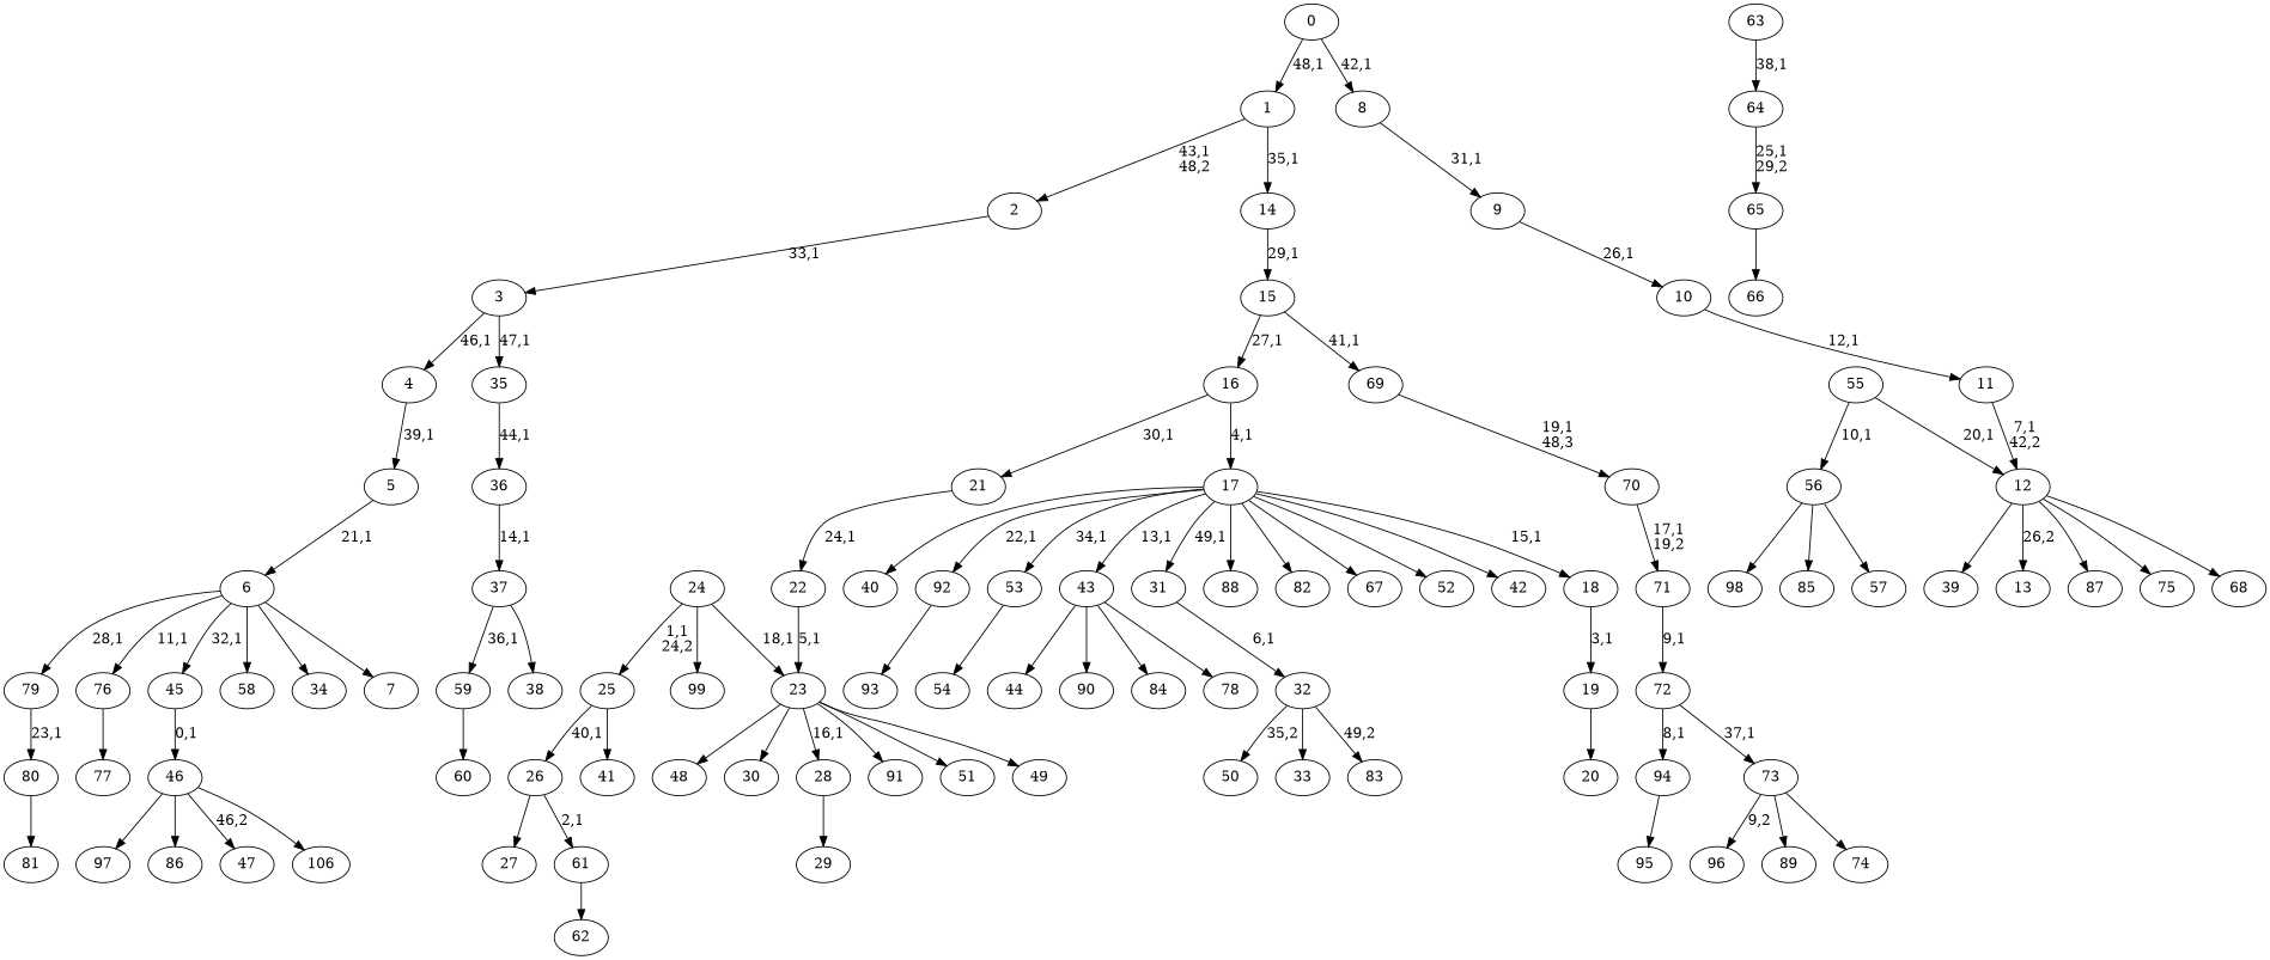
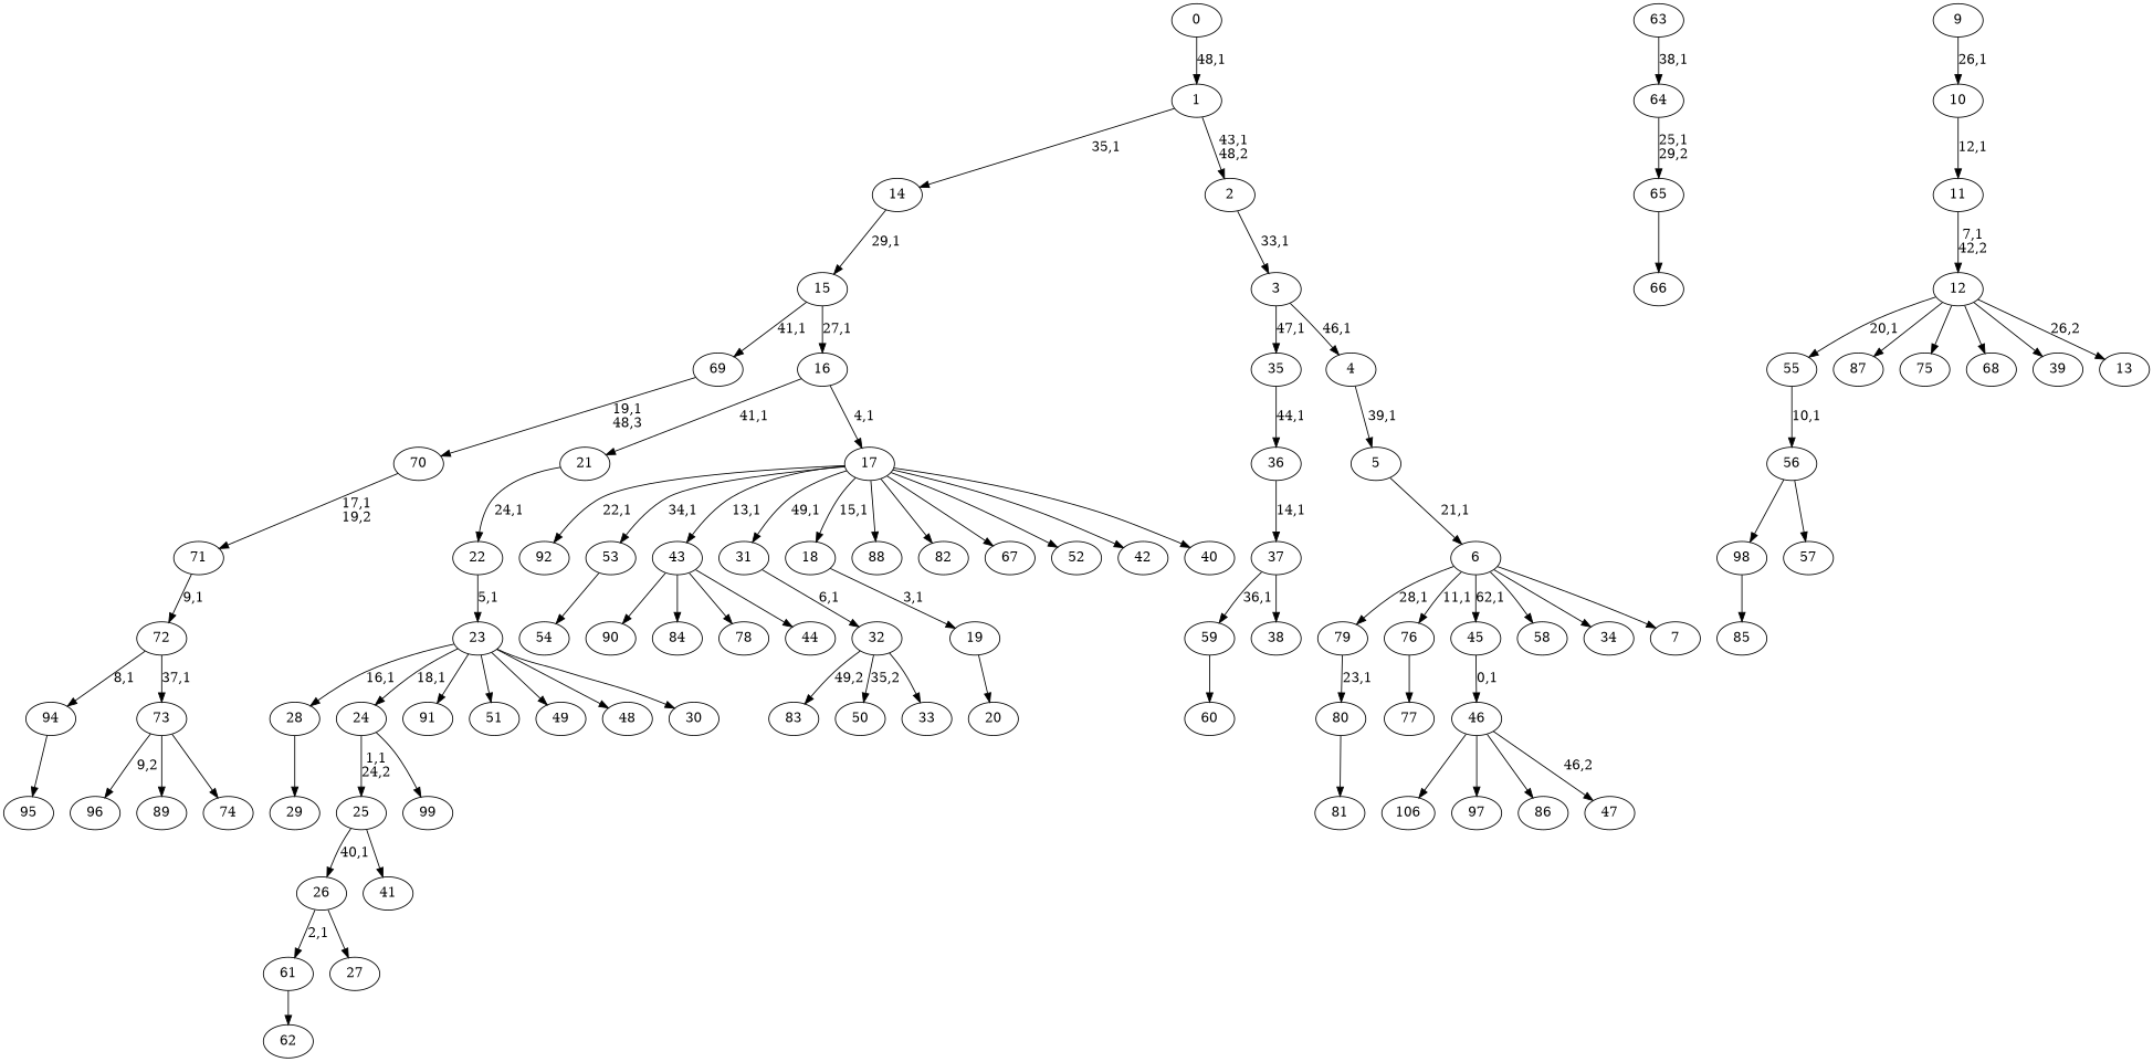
  digraph {
    94
    95
    92
-   93
    80
    81
    79
    76
    77
    73
    96
    89
    74
    72
    71
    70
    69
    65
    66
    64
    63
    61
    62
    59
    60
    56
    98
    85
    57
    55
    53
    54
    n33 [label=106]
    46
    97
    86
    47
    45
    43
    90
    84
    78
    44
    37
    38
    36
    35
    32
    83
    50
    33
    31
    28
    29
    26
    27
    25
    41
    24
    99
    23
    91
    51
    49
    48
    30
    22
    21
    19
    20
    18
    17
    88
    82
    67
    52
    42
    40
    16
    15
    14
    12
    87
    75
    68
    39
    13
    11
    10
    9
-   8
    6
    58
    34
    7
    5
    4
    3
    2
    1
    0
    94 -> 95
-   92 -> 93
    80 -> 81
    79 -> 80 [label="23,1"]
    76 -> 77
    73 -> 96 [label="9,2"]
    73 -> 89
    73 -> 74
    72 -> 94 [label="8,1"]
    72 -> 73 [label="37,1"]
    71 -> 72 [label="9,1"]
    70 -> 71 [label="17,1\n19,2"]
    69 -> 70 [label="19,1\n48,3"]
    65 -> 66
    64 -> 65 [label="25,1\n29,2"]
    63 -> 64 [label="38,1"]
    61 -> 62
    59 -> 60
    56 -> 98
-   56 -> 85
+   98 -> 85
    56 -> 57
    55 -> 56 [label="10,1"]
    53 -> 54
    46 -> n33
    46 -> 97
    46 -> 86
    46 -> 47 [label="46,2"]
    45 -> 46 [label="0,1"]
    43 -> 90
    43 -> 84
    43 -> 78
    43 -> 44
    37 -> 59 [label="36,1"]
    37 -> 38
    36 -> 37 [label="14,1"]
    35 -> 36 [label="44,1"]
    32 -> 83 [label="49,2"]
    32 -> 50 [label="35,2"]
    32 -> 33
    31 -> 32 [label="6,1"]
    28 -> 29
    26 -> 61 [label="2,1"]
    26 -> 27
    25 -> 26 [label="40,1"]
    25 -> 41
    24 -> 25 [label="1,1\n24,2"]
    24 -> 99
    23 -> 28 [label="16,1"]
-   24 -> 23 [label="18,1"]
+   23 -> 24 [label="18,1"]
    23 -> 91
    23 -> 51
    23 -> 49
    23 -> 48
    23 -> 30
    22 -> 23 [label="5,1"]
    21 -> 22 [label="24,1"]
    19 -> 20
    18 -> 19 [label="3,1"]
    17 -> 92 [label="22,1"]
    17 -> 53 [label="34,1"]
    17 -> 43 [label="13,1"]
    17 -> 31 [label="49,1"]
    17 -> 18 [label="15,1"]
    17 -> 88
    17 -> 82
    17 -> 67
    17 -> 52
    17 -> 42
    17 -> 40
-   16 -> 21 [label="30,1"]
+   16 -> 21 [label="41,1"]
    16 -> 17 [label="4,1"]
    15 -> 69 [label="41,1"]
    15 -> 16 [label="27,1"]
    14 -> 15 [label="29,1"]
-   55 -> 12 [label="20,1"]
+   12 -> 55 [label="20,1"]
    12 -> 87
    12 -> 75
    12 -> 68
    12 -> 39
    12 -> 13 [label="26,2"]
    11 -> 12 [label="7,1\n42,2"]
    10 -> 11 [label="12,1"]
    9 -> 10 [label="26,1"]
-   8 -> 9 [label="31,1"]
    6 -> 79 [label="28,1"]
    6 -> 76 [label="11,1"]
-   6 -> 45 [label="32,1"]
+   6 -> 45 [label="62,1"]
    6 -> 58
    6 -> 34
    6 -> 7
    5 -> 6 [label="21,1"]
    4 -> 5 [label="39,1"]
    3 -> 35 [label="47,1"]
    3 -> 4 [label="46,1"]
    2 -> 3 [label="33,1"]
    1 -> 14 [label="35,1"]
    1 -> 2 [label="43,1\n48,2"]
-   0 -> 8 [label="42,1"]
    0 -> 1 [label="48,1"]
  }
